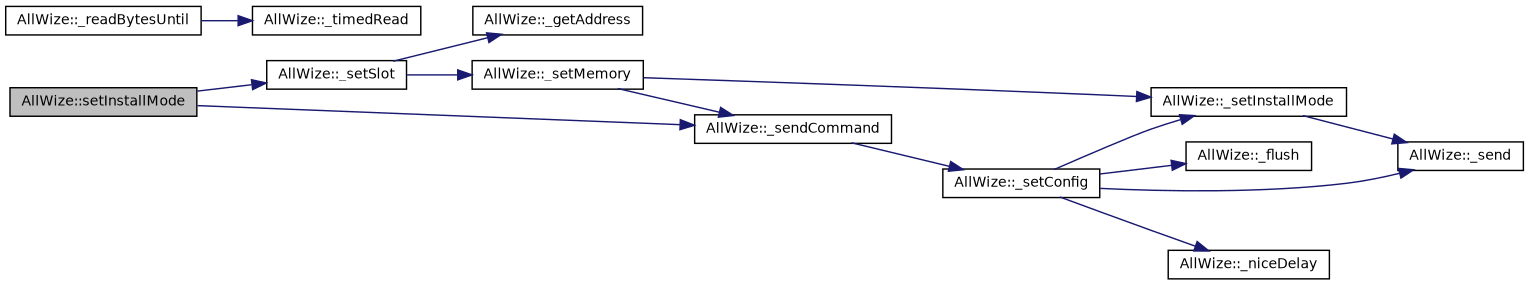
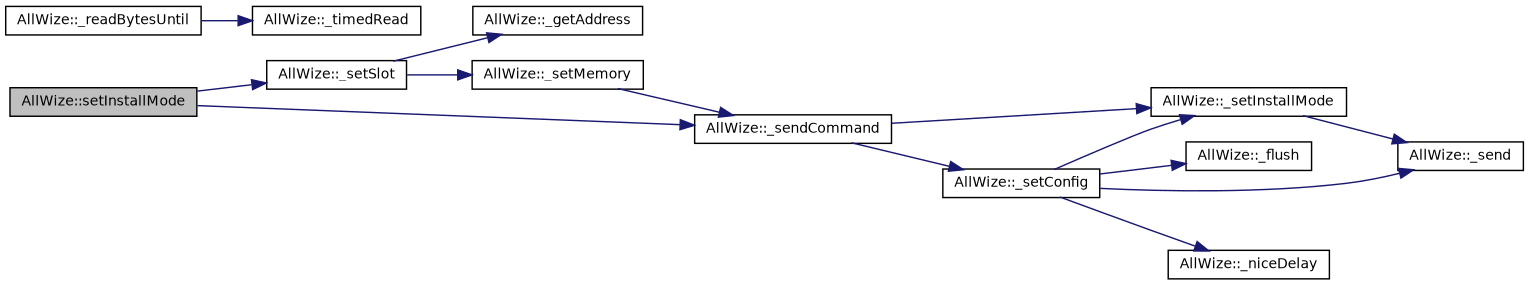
  digraph {
    rankdir=LR
    node [color=black fillcolor=white fontname=Helvetica fontsize=10 shape=record style=filled]
    edge [color=midnightblue fontname=Helvetica fontsize=10 labelfontname=Helvetica labelfontsize=10 style=solid]
    n1 [fillcolor=grey75 fontcolor=black height=0.2 label="AllWize::setInstallMode" width=0.4]
    n2 [height=0.2 label="AllWize::_setSlot" width=0.4]
    n3 [height=0.2 label="AllWize::_sendCommand" width=0.4]
    n4 [height=0.2 label="AllWize::_getAddress" width=0.4]
    n5 [height=0.2 label="AllWize::_setMemory" width=0.4]
    n6 [height=0.2 label="AllWize::_setConfig" width=0.4]
    n7 [height=0.2 label="AllWize::_setInstallMode" width=0.4]
    n8 [height=0.2 label="AllWize::_flush" width=0.4]
    n9 [height=0.2 label="AllWize::_send" width=0.4]
    n10 [height=0.2 label="AllWize::_niceDelay" width=0.4]
    n11 [height=0.2 label="AllWize::_readBytesUntil" width=0.4]
    n12 [height=0.2 label="AllWize::_timedRead" width=0.4]
    n1 -> n2
    n1 -> n3
    n2 -> n4
    n2 -> n5
    n3 -> n6
-   n5 -> n7
+   n3 -> n7
    n5 -> n3
    n6 -> n7
    n6 -> n8
    n6 -> n9
    n6 -> n10
    n7 -> n9
    n11 -> n12
  }
